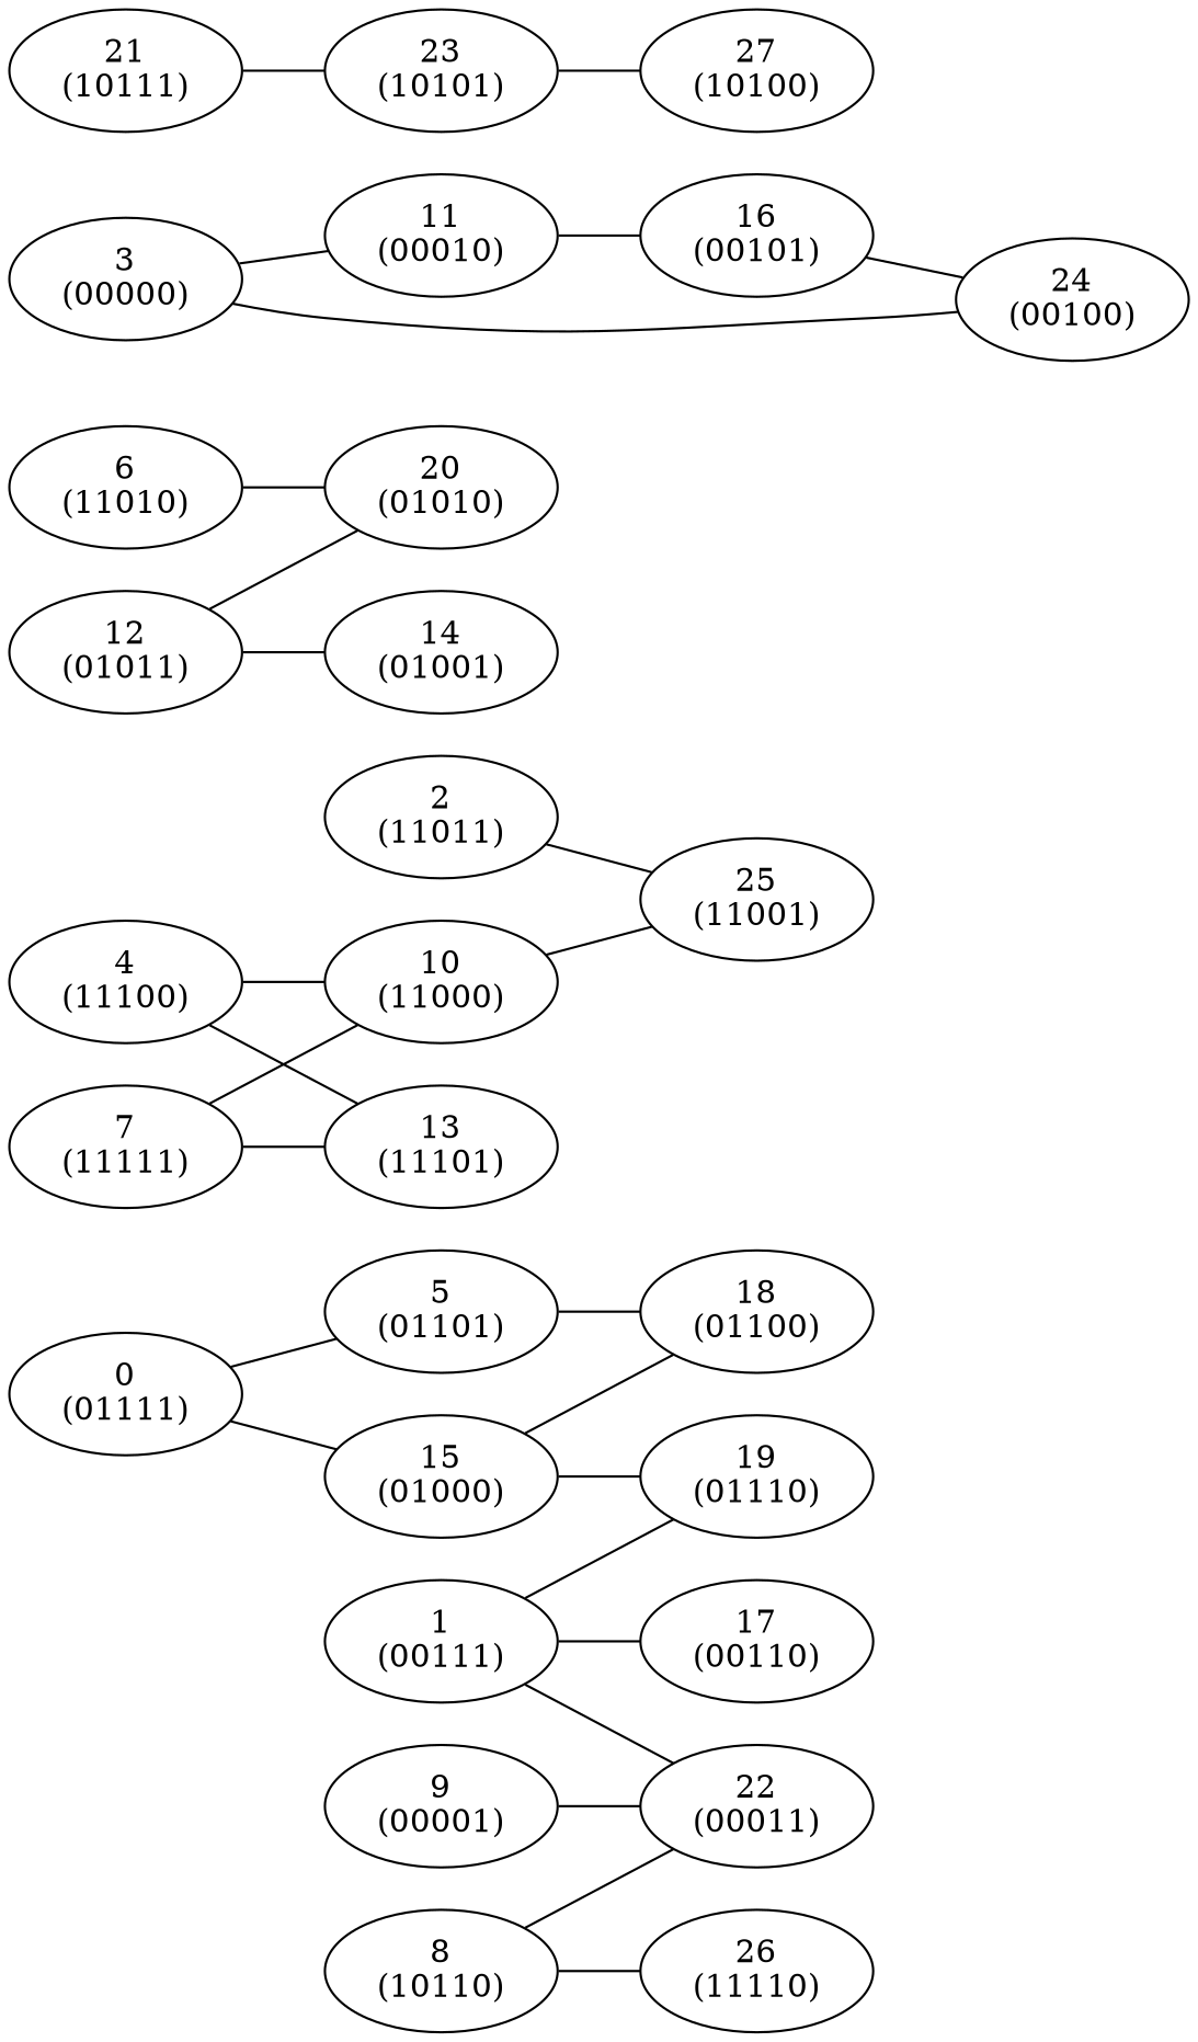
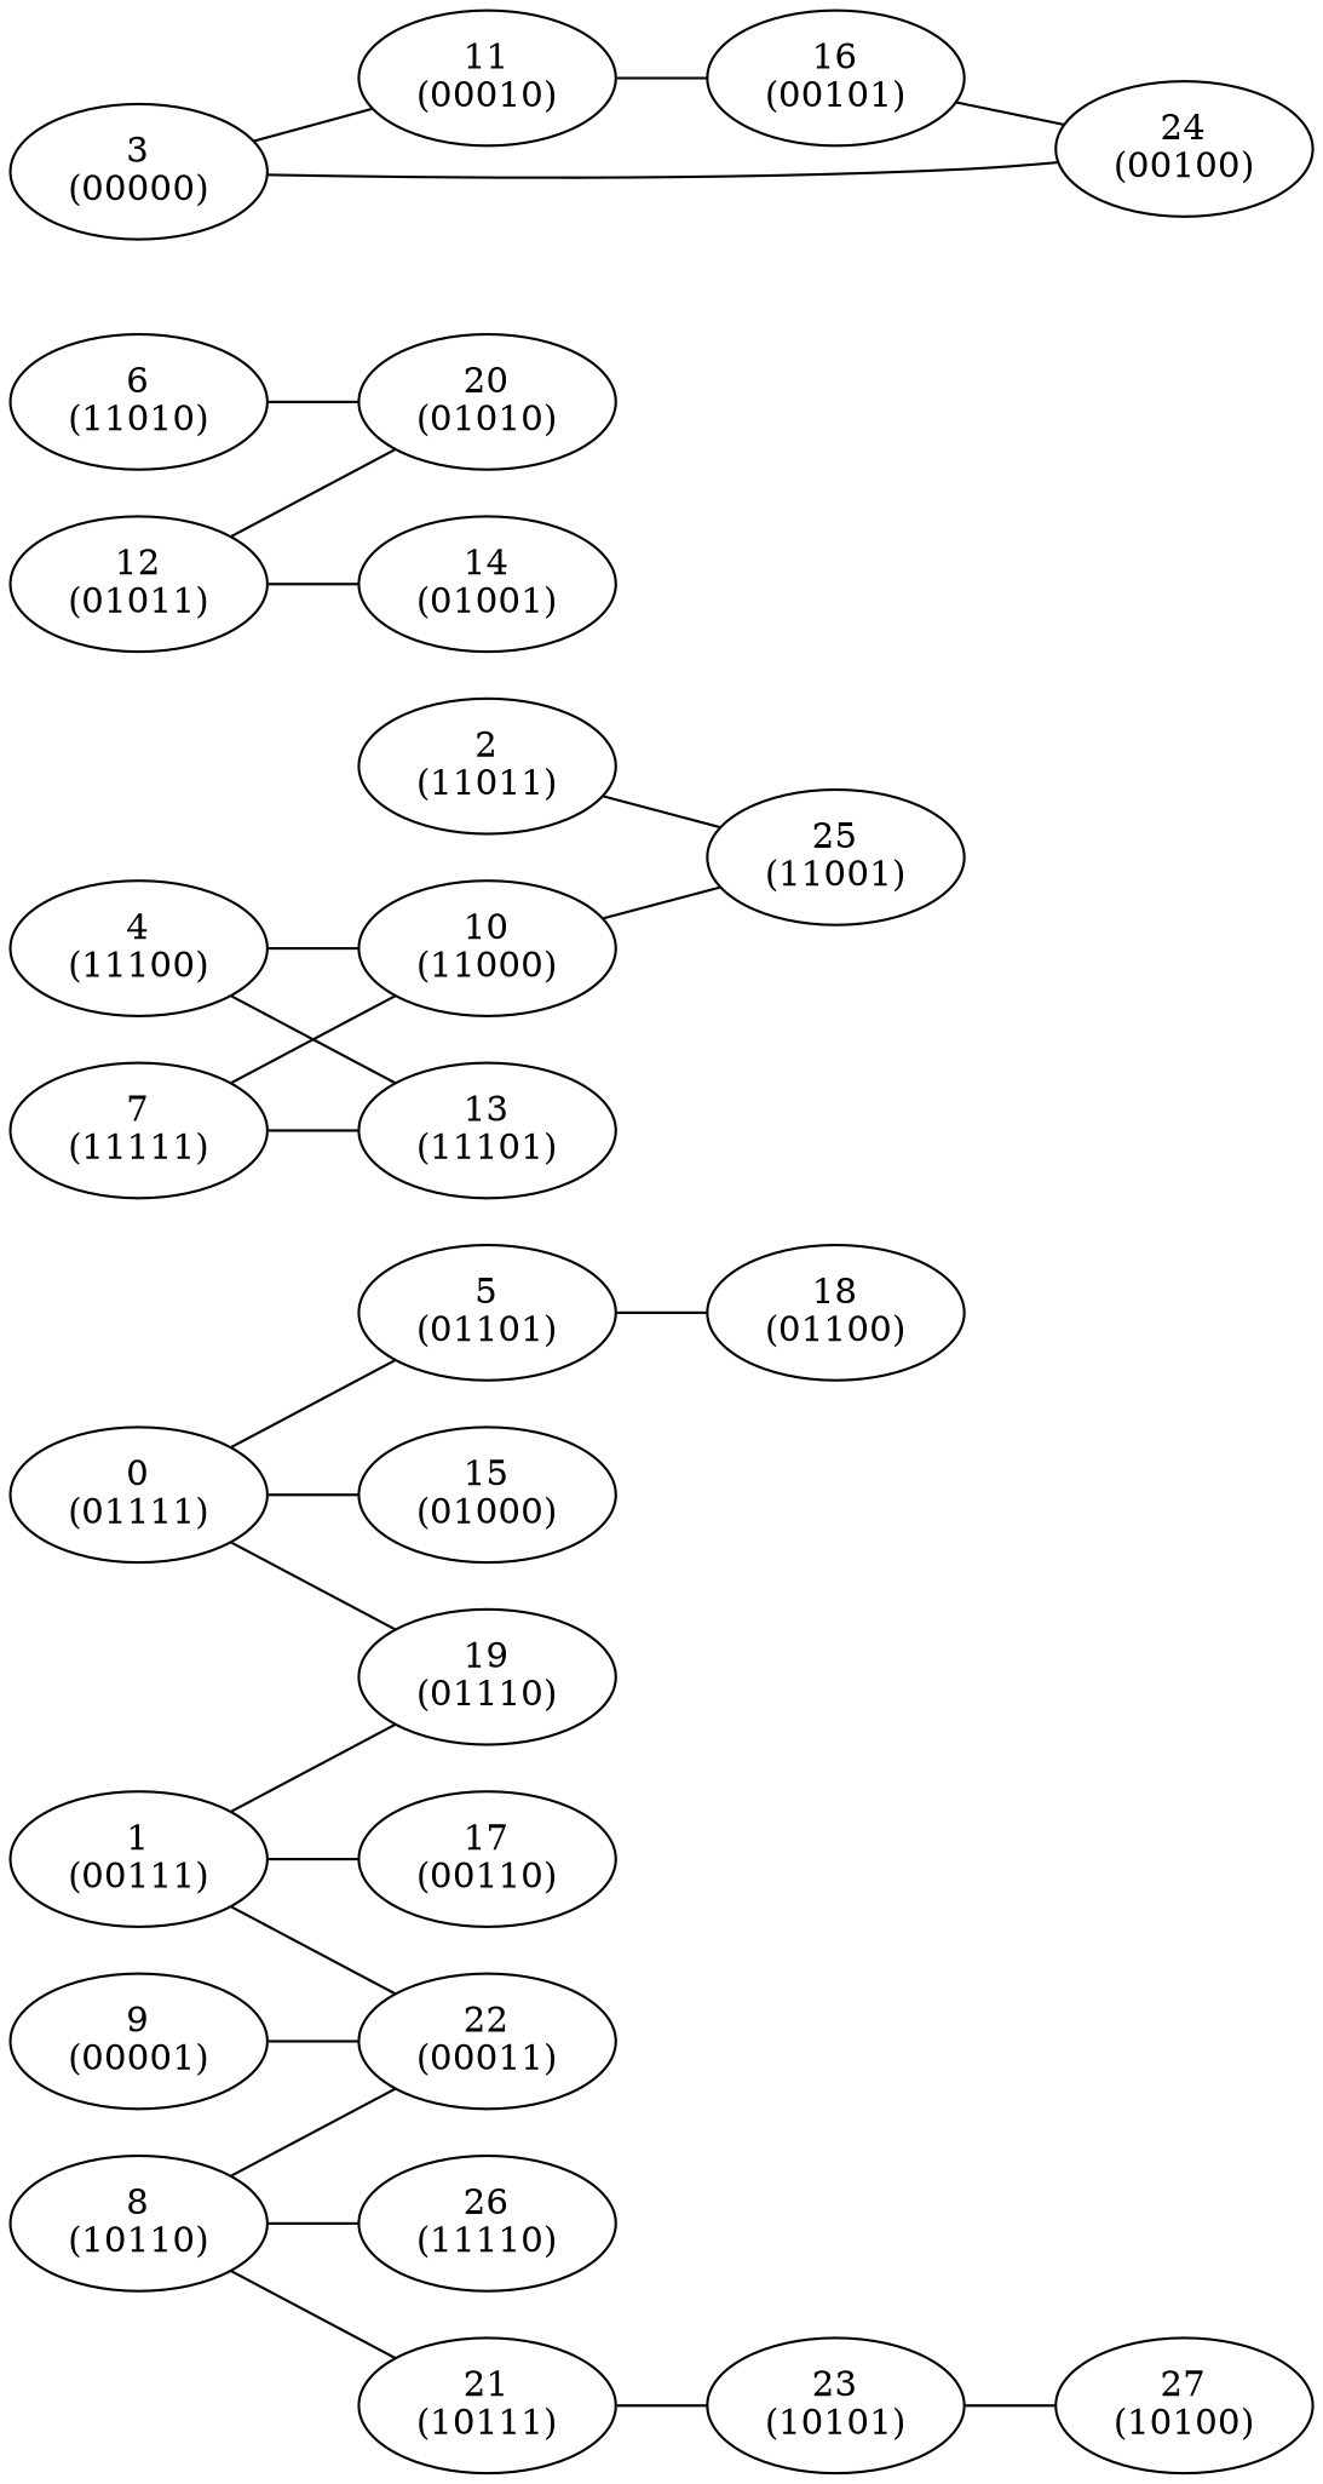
  graph {
    rankdir=LR
    "0\n(01111)"
    "5\n(01101)"
    "19\n(01110)"
    "15\n(01000)"
    "18\n(01100)"
    "1\n(00111)"
    "17\n(00110)"
    "22\n(00011)"
    "2\n(11011)"
    "25\n(11001)"
    "6\n(11010)"
    "20\n(01010)"
    "3\n(00000)"
    "11\n(00010)"
    "24\n(00100)"
    "9\n(00001)"
    "16\n(00101)"
    "4\n(11100)"
    "10\n(11000)"
    "13\n(11101)"
    "7\n(11111)"
    "8\n(10110)"
    "26\n(11110)"
    "21\n(10111)"
    "23\n(10101)"
    "27\n(10100)"
    "12\n(01011)"
    "14\n(01001)"
    "0\n(01111)" -- "5\n(01101)"
-   "15\n(01000)" -- "19\n(01110)"
+   "0\n(01111)" -- "19\n(01110)"
    "0\n(01111)" -- "15\n(01000)"
    "5\n(01101)" -- "18\n(01100)"
-   "15\n(01000)" -- "18\n(01100)"
    "1\n(00111)" -- "19\n(01110)"
    "1\n(00111)" -- "17\n(00110)"
    "1\n(00111)" -- "22\n(00011)"
    "2\n(11011)" -- "25\n(11001)"
    "6\n(11010)" -- "20\n(01010)"
    "3\n(00000)" -- "11\n(00010)"
    "3\n(00000)" -- "24\n(00100)"
    "11\n(00010)" -- "16\n(00101)"
    "9\n(00001)" -- "22\n(00011)"
    "16\n(00101)" -- "24\n(00100)"
    "4\n(11100)" -- "10\n(11000)"
    "4\n(11100)" -- "13\n(11101)"
    "10\n(11000)" -- "25\n(11001)"
    "7\n(11111)" -- "10\n(11000)"
    "7\n(11111)" -- "13\n(11101)"
    "8\n(10110)" -- "22\n(00011)"
    "8\n(10110)" -- "26\n(11110)"
+   "8\n(10110)" -- "21\n(10111)"
    "21\n(10111)" -- "23\n(10101)"
    "23\n(10101)" -- "27\n(10100)"
    "12\n(01011)" -- "20\n(01010)"
    "12\n(01011)" -- "14\n(01001)"
  }
